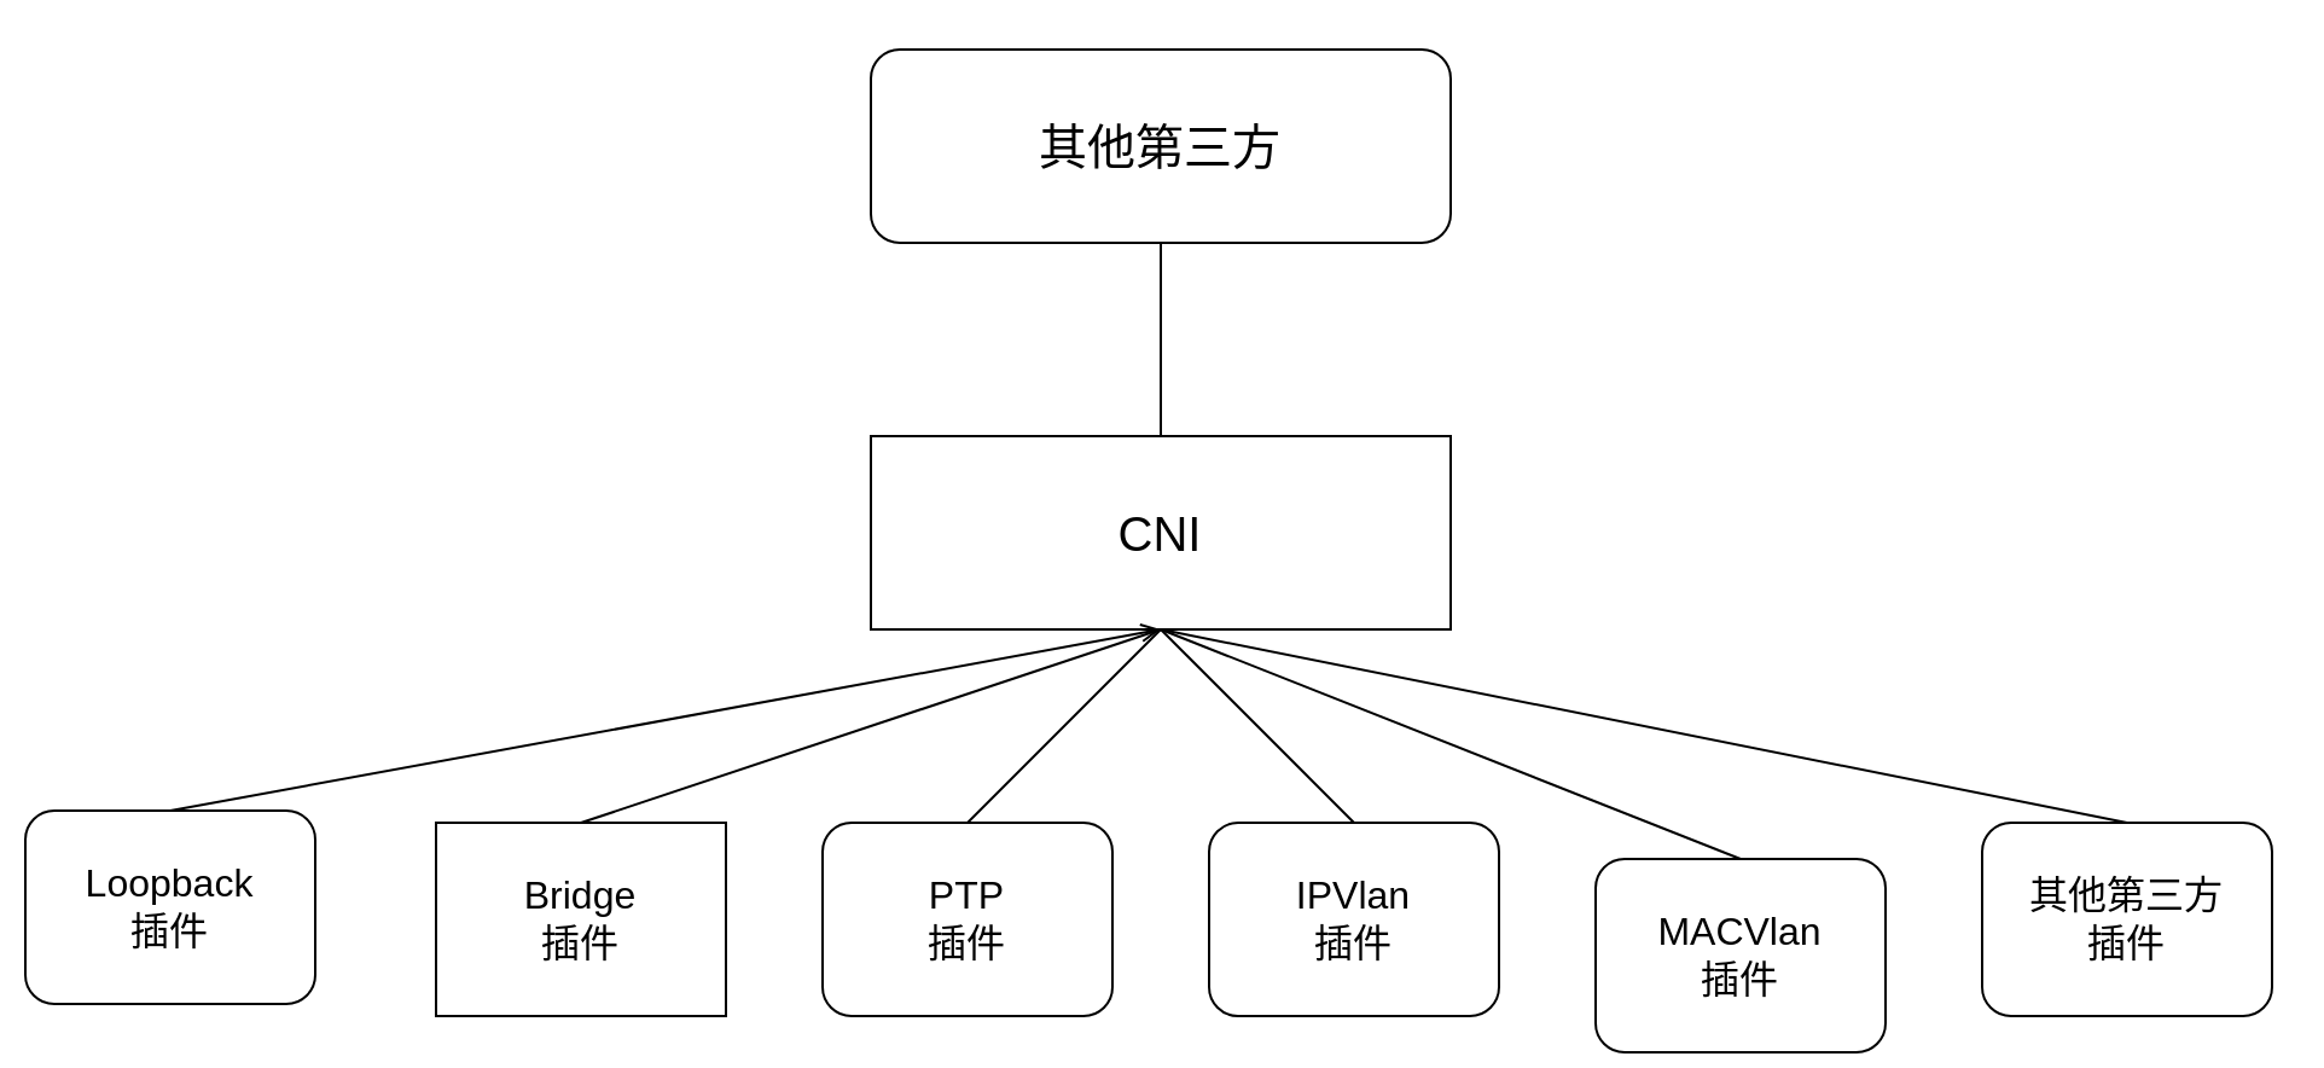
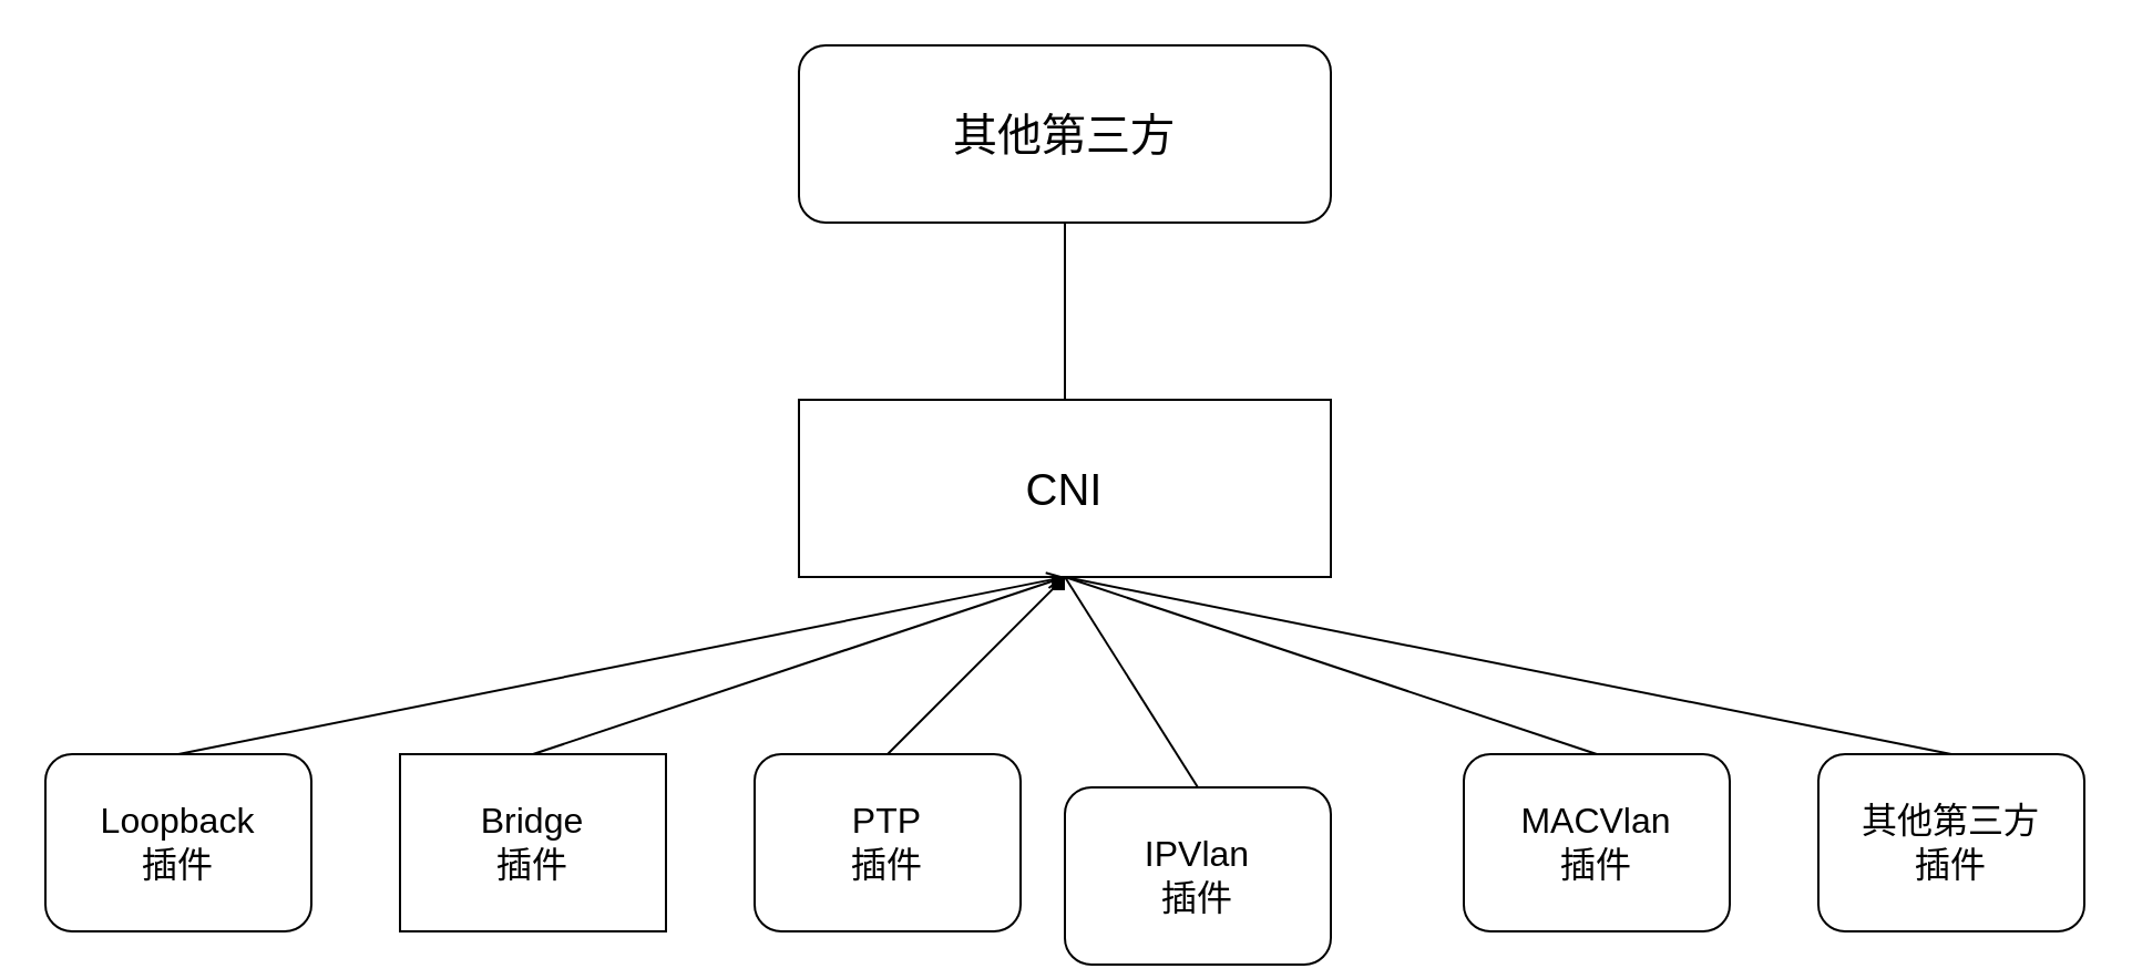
  <mxCell id="0" />
  <mxCell id="1" parent="0" />
  <mxCell id="2" value="其他第三方" style="rounded=1;whiteSpace=wrap;html=1;fontSize=20;" vertex="1" parent="1"><mxGeometry x="360" y="20" width="240" height="80" as="geometry" /></mxCell>
  <mxCell id="3" value="CNI" style="rounded=0;whiteSpace=wrap;html=1;fontSize=20;" vertex="1" parent="1"><mxGeometry x="360" y="180" width="240" height="80" as="geometry" /></mxCell>
- <mxCell id="4" value="Loopback&lt;br style=&quot;font-size: 16px;&quot;&gt;插件" style="rounded=1;whiteSpace=wrap;html=1;fontSize=16;" vertex="1" parent="1"><mxGeometry x="10" y="335" width="120" height="80" as="geometry" /></mxCell>
+ <mxCell id="4" value="Loopback&lt;br style=&quot;font-size: 16px;&quot;&gt;插件" style="rounded=1;whiteSpace=wrap;html=1;fontSize=16;" vertex="1" parent="1"><mxGeometry x="20" y="340" width="120" height="80" as="geometry" /></mxCell>
  <mxCell id="5" value="Bridge&lt;br style=&quot;font-size: 16px;&quot;&gt;插件" style="whiteSpace=wrap;html=1;fontSize=16;rounded=0;" vertex="1" parent="1"><mxGeometry x="180" y="340" width="120" height="80" as="geometry" /></mxCell>
  <mxCell id="6" value="PTP&lt;br style=&quot;font-size: 16px;&quot;&gt;插件" style="rounded=1;whiteSpace=wrap;html=1;fontSize=16;" vertex="1" parent="1"><mxGeometry x="340" y="340" width="120" height="80" as="geometry" /></mxCell>
- <mxCell id="7" value="IPVlan&lt;br style=&quot;font-size: 16px;&quot;&gt;插件" style="rounded=1;whiteSpace=wrap;html=1;fontSize=16;" vertex="1" parent="1"><mxGeometry x="500" y="340" width="120" height="80" as="geometry" /></mxCell>
- <mxCell id="8" value="MACVlan&lt;br style=&quot;font-size: 16px;&quot;&gt;插件" style="rounded=1;whiteSpace=wrap;html=1;fontSize=16;" vertex="1" parent="1"><mxGeometry x="660" y="355" width="120" height="80" as="geometry" /></mxCell>
+ <mxCell id="7" value="IPVlan&lt;br style=&quot;font-size: 16px;&quot;&gt;插件" style="rounded=1;whiteSpace=wrap;html=1;fontSize=16;" vertex="1" parent="1"><mxGeometry x="480" y="355" width="120" height="80" as="geometry" /></mxCell>
+ <mxCell id="8" value="MACVlan&lt;br style=&quot;font-size: 16px;&quot;&gt;插件" style="rounded=1;whiteSpace=wrap;html=1;fontSize=16;" vertex="1" parent="1"><mxGeometry x="660" y="340" width="120" height="80" as="geometry" /></mxCell>
  <mxCell id="9" value="其他第三方&lt;br&gt;插件" style="rounded=1;whiteSpace=wrap;html=1;fontSize=16;" vertex="1" parent="1"><mxGeometry x="820" y="340" width="120" height="80" as="geometry" /></mxCell>
  <mxCell id="10" value="" style="endArrow=none;html=1;rounded=0;exitX=0.5;exitY=0;exitDx=0;exitDy=0;" edge="1" parent="1" source="3"><mxGeometry width="50" height="50" relative="1" as="geometry"><mxPoint x="430" y="150" as="sourcePoint" /><mxPoint x="480" y="100" as="targetPoint" /></mxGeometry></mxCell>
  <mxCell id="11" value="" style="endArrow=open;html=1;rounded=0;entryX=0.5;entryY=1;entryDx=0;entryDy=0;exitX=0.5;exitY=0;exitDx=0;exitDy=0;" edge="1" parent="1" source="4" target="3"><mxGeometry width="50" height="50" relative="1" as="geometry"><mxPoint x="430" y="330" as="sourcePoint" /><mxPoint x="480" y="280" as="targetPoint" /></mxGeometry></mxCell>
  <mxCell id="12" value="" style="endArrow=none;html=1;rounded=0;exitX=0.5;exitY=0;exitDx=0;exitDy=0;" edge="1" parent="1" source="5"><mxGeometry width="50" height="50" relative="1" as="geometry"><mxPoint x="470" y="330" as="sourcePoint" /><mxPoint x="480" y="260" as="targetPoint" /></mxGeometry></mxCell>
- <mxCell id="13" value="" style="endArrow=none;html=1;rounded=0;entryX=0.5;entryY=1;entryDx=0;entryDy=0;exitX=0.5;exitY=0;exitDx=0;exitDy=0;" edge="1" parent="1" source="6" target="3"><mxGeometry width="50" height="50" relative="1" as="geometry"><mxPoint x="470" y="330" as="sourcePoint" /><mxPoint x="520" y="280" as="targetPoint" /></mxGeometry></mxCell>
+ <mxCell id="13" value="" style="endArrow=diamond;html=1;rounded=0;entryX=0.5;entryY=1;entryDx=0;entryDy=0;exitX=0.5;exitY=0;exitDx=0;exitDy=0;" edge="1" parent="1" source="6" target="3"><mxGeometry width="50" height="50" relative="1" as="geometry"><mxPoint x="470" y="330" as="sourcePoint" /><mxPoint x="520" y="280" as="targetPoint" /></mxGeometry></mxCell>
  <mxCell id="14" value="" style="endArrow=none;html=1;rounded=0;entryX=0.5;entryY=1;entryDx=0;entryDy=0;exitX=0.5;exitY=0;exitDx=0;exitDy=0;" edge="1" parent="1" source="7" target="3"><mxGeometry width="50" height="50" relative="1" as="geometry"><mxPoint x="510" y="330" as="sourcePoint" /><mxPoint x="560" y="280" as="targetPoint" /></mxGeometry></mxCell>
  <mxCell id="15" value="" style="endArrow=none;html=1;rounded=0;entryX=0.5;entryY=1;entryDx=0;entryDy=0;exitX=0.5;exitY=0;exitDx=0;exitDy=0;" edge="1" parent="1" source="8" target="3"><mxGeometry width="50" height="50" relative="1" as="geometry"><mxPoint x="650" y="320" as="sourcePoint" /><mxPoint x="700" y="270" as="targetPoint" /></mxGeometry></mxCell>
  <mxCell id="16" value="" style="endArrow=none;html=1;rounded=0;entryX=0.5;entryY=1;entryDx=0;entryDy=0;exitX=0.5;exitY=0;exitDx=0;exitDy=0;" edge="1" parent="1" source="9" target="3"><mxGeometry width="50" height="50" relative="1" as="geometry"><mxPoint x="750" y="290" as="sourcePoint" /><mxPoint x="800" y="240" as="targetPoint" /></mxGeometry></mxCell>
